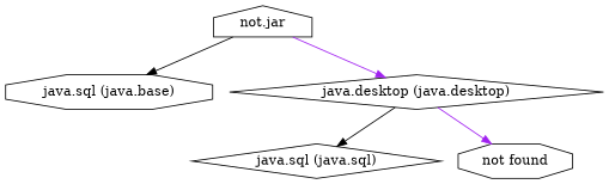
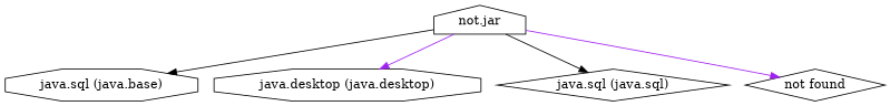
  digraph {
    node [shape=octagon]
    edge [color=black]
    n1 [label="not.jar" shape=house]
    n2 [label="java.sql (java.base)"]
-   "java.desktop (java.desktop)" [shape=diamond]
+   "java.desktop (java.desktop)"
    "java.sql (java.sql)" [shape=diamond]
-   "not found"
+   "not found" [shape=diamond]
    n1 -> n2
    n1 -> "java.desktop (java.desktop)" [color=purple]
-   "java.desktop (java.desktop)" -> "java.sql (java.sql)"
-   "java.desktop (java.desktop)" -> "not found" [color=purple]
+   n1 -> "java.sql (java.sql)"
+   n1 -> "not found" [color=purple]
  }
